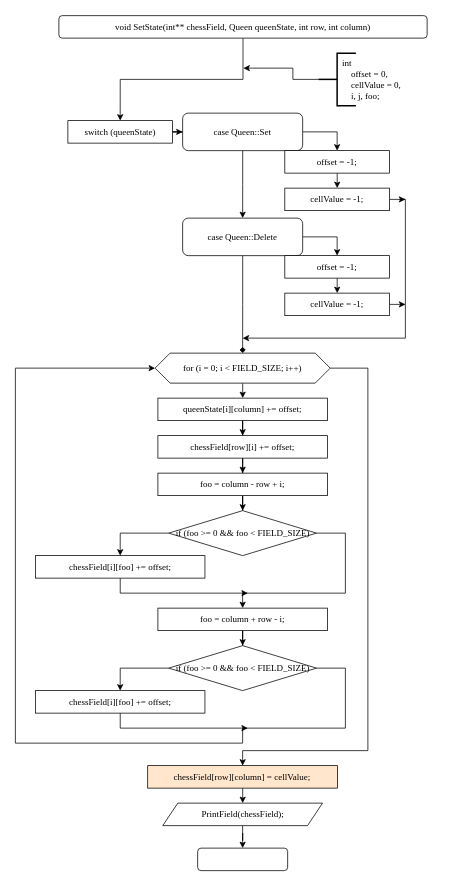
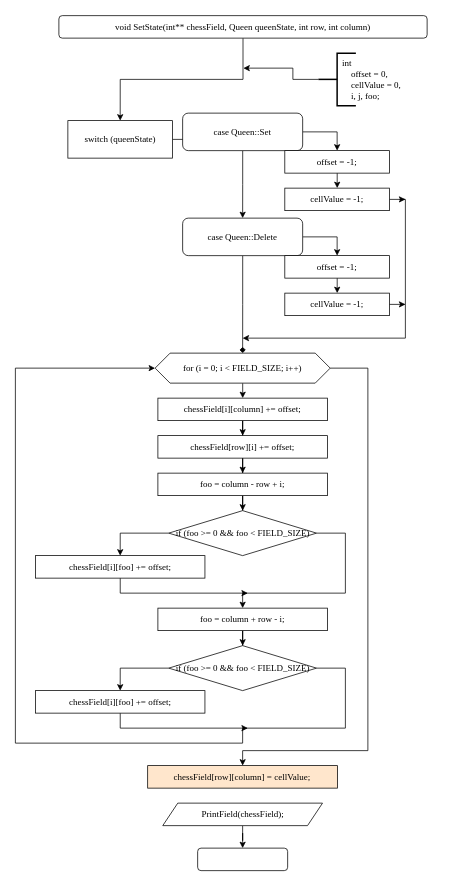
  <mxCell id="0" />
  <mxCell id="1" parent="0" />
  <mxCell id="2" style="edgeStyle=orthogonalEdgeStyle;rounded=0;orthogonalLoop=1;jettySize=auto;html=1;fontFamily=Consolas;entryX=0.5;entryY=0;entryDx=0;entryDy=0;" edge="1" parent="1" source="3" target="8"><mxGeometry relative="1" as="geometry"><mxPoint x="323.5" y="160" as="targetPoint" /></mxGeometry></mxCell>
  <mxCell id="3" value="void SetState(int** chessField, Queen queenState, int row, int column)" style="rounded=1;whiteSpace=wrap;html=1;fontFamily=Consolas;" vertex="1" parent="1"><mxGeometry x="78" y="20" width="491" height="30" as="geometry" /></mxCell>
  <mxCell id="4" style="edgeStyle=orthogonalEdgeStyle;rounded=0;orthogonalLoop=1;jettySize=auto;html=1;fontFamily=Consolas;exitX=0;exitY=0.5;exitDx=0;exitDy=0;exitPerimeter=0;" edge="1" parent="1" source="5"><mxGeometry relative="1" as="geometry"><mxPoint x="324" y="90" as="targetPoint" /><Array as="points"><mxPoint x="390" y="105" /><mxPoint x="390" y="90" /></Array></mxGeometry></mxCell>
  <mxCell id="5" value="" style="strokeWidth=2;html=1;shape=mxgraph.flowchart.annotation_2;align=left;labelPosition=right;pointerEvents=1;" vertex="1" parent="1"><mxGeometry x="424" y="70" width="50" height="70" as="geometry" /></mxCell>
  <mxCell id="6" value="int&lt;br&gt;&amp;nbsp; &amp;nbsp; offset = 0,&lt;br&gt;&amp;nbsp; &amp;nbsp; cellValue = 0,&lt;br&gt;&amp;nbsp; &amp;nbsp; i, j, foo;" style="text;html=1;strokeColor=none;fillColor=none;align=left;verticalAlign=middle;whiteSpace=wrap;rounded=0;fontFamily=Consolas;" vertex="1" parent="1"><mxGeometry x="454" y="75" width="140" height="60" as="geometry" /></mxCell>
  <mxCell id="7" style="edgeStyle=orthogonalEdgeStyle;rounded=0;orthogonalLoop=1;jettySize=auto;html=1;entryX=0;entryY=0.5;entryDx=0;entryDy=0;fontFamily=Consolas;" edge="1" parent="1" source="8" target="11"><mxGeometry relative="1" as="geometry" /></mxCell>
- <mxCell id="8" value="switch (queenState)" style="rounded=0;whiteSpace=wrap;html=1;fontFamily=Consolas;align=center;" vertex="1" parent="1"><mxGeometry x="90" y="160" width="139.5" height="30" as="geometry" /></mxCell>
+ <mxCell id="8" value="switch (queenState)" style="rounded=0;whiteSpace=wrap;html=1;fontFamily=Consolas;align=center;" vertex="1" parent="1"><mxGeometry x="90" y="160" width="139.5" height="50" as="geometry" /></mxCell>
  <mxCell id="9" style="edgeStyle=orthogonalEdgeStyle;rounded=0;orthogonalLoop=1;jettySize=auto;html=1;entryX=0.5;entryY=0;entryDx=0;entryDy=0;fontFamily=Consolas;" edge="1" parent="1" source="11" target="13"><mxGeometry relative="1" as="geometry"><Array as="points"><mxPoint x="449" y="175" /></Array></mxGeometry></mxCell>
  <mxCell id="10" style="edgeStyle=orthogonalEdgeStyle;rounded=0;orthogonalLoop=1;jettySize=auto;html=1;entryX=0.5;entryY=0;entryDx=0;entryDy=0;fontFamily=Consolas;" edge="1" parent="1" source="11" target="18"><mxGeometry relative="1" as="geometry" /></mxCell>
  <mxCell id="11" value="case Queen::Set" style="whiteSpace=wrap;html=1;fontFamily=Consolas;rounded=1;" vertex="1" parent="1"><mxGeometry x="243" y="150" width="160.06" height="50" as="geometry" /></mxCell>
  <mxCell id="12" style="edgeStyle=orthogonalEdgeStyle;rounded=0;orthogonalLoop=1;jettySize=auto;html=1;entryX=0.5;entryY=0;entryDx=0;entryDy=0;fontFamily=Consolas;" edge="1" parent="1" source="13" target="15"><mxGeometry relative="1" as="geometry" /></mxCell>
  <mxCell id="13" value="offset = -1;" style="rounded=0;whiteSpace=wrap;html=1;fontFamily=Consolas;align=center;" vertex="1" parent="1"><mxGeometry x="379.25" y="200" width="139.5" height="30" as="geometry" /></mxCell>
  <mxCell id="14" style="edgeStyle=orthogonalEdgeStyle;rounded=0;orthogonalLoop=1;jettySize=auto;html=1;fontFamily=Consolas;" edge="1" parent="1" source="15"><mxGeometry relative="1" as="geometry"><mxPoint x="540" y="265" as="targetPoint" /></mxGeometry></mxCell>
  <mxCell id="15" value="cellValue = -1;" style="rounded=0;whiteSpace=wrap;html=1;fontFamily=Consolas;align=center;" vertex="1" parent="1"><mxGeometry x="379.25" y="250" width="139.5" height="30" as="geometry" /></mxCell>
  <mxCell id="16" style="edgeStyle=orthogonalEdgeStyle;rounded=0;orthogonalLoop=1;jettySize=auto;html=1;entryX=0.5;entryY=0;entryDx=0;entryDy=0;fontFamily=Consolas;" edge="1" parent="1" source="18" target="20"><mxGeometry relative="1" as="geometry"><Array as="points"><mxPoint x="449" y="315" /></Array></mxGeometry></mxCell>
  <mxCell id="17" style="edgeStyle=orthogonalEdgeStyle;rounded=0;orthogonalLoop=1;jettySize=auto;html=1;fontFamily=Consolas;entryX=0.5;entryY=0;entryDx=0;entryDy=0;endArrow=diamond;" edge="1" parent="1" source="18" target="26"><mxGeometry relative="1" as="geometry"><mxPoint x="323" y="470" as="targetPoint" /></mxGeometry></mxCell>
  <mxCell id="18" value="case Queen::Delete" style="whiteSpace=wrap;html=1;fontFamily=Consolas;rounded=1;" vertex="1" parent="1"><mxGeometry x="243" y="290" width="160.06" height="50" as="geometry" /></mxCell>
  <mxCell id="19" style="edgeStyle=orthogonalEdgeStyle;rounded=0;orthogonalLoop=1;jettySize=auto;html=1;entryX=0.5;entryY=0;entryDx=0;entryDy=0;fontFamily=Consolas;" edge="1" parent="1" source="20" target="22"><mxGeometry relative="1" as="geometry" /></mxCell>
  <mxCell id="20" value="offset = -1;" style="rounded=0;whiteSpace=wrap;html=1;fontFamily=Consolas;align=center;" vertex="1" parent="1"><mxGeometry x="379.25" y="340" width="139.5" height="30" as="geometry" /></mxCell>
  <mxCell id="21" style="edgeStyle=orthogonalEdgeStyle;rounded=0;orthogonalLoop=1;jettySize=auto;html=1;fontFamily=Consolas;" edge="1" parent="1" source="22"><mxGeometry relative="1" as="geometry"><mxPoint x="540" y="405" as="targetPoint" /></mxGeometry></mxCell>
  <mxCell id="22" value="cellValue = -1;" style="rounded=0;whiteSpace=wrap;html=1;fontFamily=Consolas;align=center;" vertex="1" parent="1"><mxGeometry x="379.25" y="390" width="139.5" height="30" as="geometry" /></mxCell>
  <mxCell id="23" value="" style="endArrow=classic;html=1;fontFamily=Consolas;edgeStyle=orthogonalEdgeStyle;arcSize=0;" edge="1" parent="1"><mxGeometry width="50" height="50" relative="1" as="geometry"><mxPoint x="532" y="265" as="sourcePoint" /><mxPoint x="323" y="450" as="targetPoint" /><Array as="points"><mxPoint x="540" y="265" /><mxPoint x="540" y="450" /></Array></mxGeometry></mxCell>
  <mxCell id="24" style="edgeStyle=orthogonalEdgeStyle;rounded=0;orthogonalLoop=1;jettySize=auto;html=1;entryX=0.5;entryY=0;entryDx=0;entryDy=0;fontFamily=Consolas;" edge="1" parent="1" source="26" target="28"><mxGeometry relative="1" as="geometry" /></mxCell>
  <mxCell id="25" style="edgeStyle=orthogonalEdgeStyle;rounded=0;orthogonalLoop=1;jettySize=auto;html=1;fontFamily=Consolas;entryX=0.5;entryY=0;entryDx=0;entryDy=0;" edge="1" parent="1" source="26" target="46"><mxGeometry relative="1" as="geometry"><mxPoint x="323" y="1020" as="targetPoint" /><Array as="points"><mxPoint x="490" y="490" /><mxPoint x="490" y="1000" /><mxPoint x="323" y="1000" /></Array></mxGeometry></mxCell>
  <mxCell id="26" value="for (i = 0; i &amp;lt; FIELD_SIZE; i++)" style="shape=hexagon;perimeter=hexagonPerimeter2;whiteSpace=wrap;html=1;fixedSize=1;fontFamily=Consolas;" vertex="1" parent="1"><mxGeometry x="206.28" y="470" width="233.5" height="40" as="geometry" /></mxCell>
  <mxCell id="27" style="edgeStyle=orthogonalEdgeStyle;rounded=0;orthogonalLoop=1;jettySize=auto;html=1;entryX=0.5;entryY=0;entryDx=0;entryDy=0;fontFamily=Consolas;" edge="1" parent="1" source="28" target="30"><mxGeometry relative="1" as="geometry" /></mxCell>
- <mxCell id="28" value="queenState[i][column] += offset;" style="rounded=0;whiteSpace=wrap;html=1;fontFamily=Consolas;align=center;" vertex="1" parent="1"><mxGeometry x="210.03" y="530" width="226" height="30" as="geometry" /></mxCell>
+ <mxCell id="28" value="chessField[i][column] += offset;" style="rounded=0;whiteSpace=wrap;html=1;fontFamily=Consolas;align=center;" vertex="1" parent="1"><mxGeometry x="210.03" y="530" width="226" height="30" as="geometry" /></mxCell>
  <mxCell id="29" style="edgeStyle=orthogonalEdgeStyle;rounded=0;orthogonalLoop=1;jettySize=auto;html=1;entryX=0.5;entryY=0;entryDx=0;entryDy=0;fontFamily=Consolas;" edge="1" parent="1" source="30" target="32"><mxGeometry relative="1" as="geometry" /></mxCell>
  <mxCell id="30" value="chessField[row][i] += offset;" style="rounded=0;whiteSpace=wrap;html=1;fontFamily=Consolas;align=center;" vertex="1" parent="1"><mxGeometry x="210.03" y="580" width="226" height="30" as="geometry" /></mxCell>
  <mxCell id="31" style="edgeStyle=orthogonalEdgeStyle;rounded=0;orthogonalLoop=1;jettySize=auto;html=1;entryX=0.5;entryY=0;entryDx=0;entryDy=0;fontFamily=Consolas;" edge="1" parent="1" source="32" target="35"><mxGeometry relative="1" as="geometry" /></mxCell>
  <mxCell id="32" value="foo = column - row + i;" style="rounded=0;whiteSpace=wrap;html=1;fontFamily=Consolas;align=center;" vertex="1" parent="1"><mxGeometry x="210.03" y="630" width="226" height="30" as="geometry" /></mxCell>
  <mxCell id="33" style="edgeStyle=orthogonalEdgeStyle;rounded=0;orthogonalLoop=1;jettySize=auto;html=1;entryX=0.5;entryY=0;entryDx=0;entryDy=0;fontFamily=Consolas;" edge="1" parent="1" source="35" target="37"><mxGeometry relative="1" as="geometry"><Array as="points"><mxPoint x="160" y="710" /></Array></mxGeometry></mxCell>
  <mxCell id="34" style="edgeStyle=orthogonalEdgeStyle;rounded=0;orthogonalLoop=1;jettySize=auto;html=1;fontFamily=Consolas;entryX=0.5;entryY=0;entryDx=0;entryDy=0;" edge="1" parent="1" source="35" target="39"><mxGeometry relative="1" as="geometry"><mxPoint x="323.03" y="790" as="targetPoint" /><Array as="points"><mxPoint x="460" y="710" /><mxPoint x="460" y="790" /><mxPoint x="323" y="790" /></Array></mxGeometry></mxCell>
  <mxCell id="35" value="if (foo &amp;gt;= 0 &amp;amp;&amp;amp; foo &amp;lt; FIELD_SIZE)" style="rhombus;whiteSpace=wrap;html=1;fontFamily=Consolas;" vertex="1" parent="1"><mxGeometry x="224.53" y="680" width="197" height="60" as="geometry" /></mxCell>
  <mxCell id="36" style="edgeStyle=orthogonalEdgeStyle;rounded=0;orthogonalLoop=1;jettySize=auto;html=1;fontFamily=Consolas;" edge="1" parent="1" source="37"><mxGeometry relative="1" as="geometry"><mxPoint x="330" y="790" as="targetPoint" /><Array as="points"><mxPoint x="160" y="790" /></Array></mxGeometry></mxCell>
  <mxCell id="37" value="chessField[i][foo] += offset;" style="rounded=0;whiteSpace=wrap;html=1;fontFamily=Consolas;align=center;" vertex="1" parent="1"><mxGeometry x="46.75" y="740" width="226" height="30" as="geometry" /></mxCell>
  <mxCell id="38" style="edgeStyle=orthogonalEdgeStyle;rounded=0;orthogonalLoop=1;jettySize=auto;html=1;entryX=0.5;entryY=0;entryDx=0;entryDy=0;fontFamily=Consolas;" edge="1" parent="1" source="39" target="42"><mxGeometry relative="1" as="geometry" /></mxCell>
  <mxCell id="39" value="foo = column + row - i;" style="rounded=0;whiteSpace=wrap;html=1;fontFamily=Consolas;align=center;" vertex="1" parent="1"><mxGeometry x="210.03" y="810" width="226" height="30" as="geometry" /></mxCell>
  <mxCell id="40" style="edgeStyle=orthogonalEdgeStyle;rounded=0;orthogonalLoop=1;jettySize=auto;html=1;entryX=0.5;entryY=0;entryDx=0;entryDy=0;fontFamily=Consolas;" edge="1" parent="1" source="42" target="44"><mxGeometry relative="1" as="geometry"><Array as="points"><mxPoint x="160" y="890" /></Array></mxGeometry></mxCell>
  <mxCell id="41" style="edgeStyle=orthogonalEdgeStyle;rounded=0;orthogonalLoop=1;jettySize=auto;html=1;fontFamily=Consolas;entryX=0;entryY=0.5;entryDx=0;entryDy=0;" edge="1" parent="1" source="42" target="26"><mxGeometry relative="1" as="geometry"><mxPoint x="10" y="490" as="targetPoint" /><Array as="points"><mxPoint x="460" y="890" /><mxPoint x="460" y="970" /><mxPoint x="323" y="970" /><mxPoint x="323" y="990" /><mxPoint x="20" y="990" /><mxPoint x="20" y="490" /></Array></mxGeometry></mxCell>
  <mxCell id="42" value="if (foo &amp;gt;= 0 &amp;amp;&amp;amp; foo &amp;lt; FIELD_SIZE)" style="rhombus;whiteSpace=wrap;html=1;fontFamily=Consolas;" vertex="1" parent="1"><mxGeometry x="224.53" y="860" width="197" height="60" as="geometry" /></mxCell>
  <mxCell id="43" style="edgeStyle=orthogonalEdgeStyle;rounded=0;orthogonalLoop=1;jettySize=auto;html=1;fontFamily=Consolas;" edge="1" parent="1" source="44"><mxGeometry relative="1" as="geometry"><mxPoint x="330" y="970" as="targetPoint" /><Array as="points"><mxPoint x="160" y="970" /></Array></mxGeometry></mxCell>
  <mxCell id="44" value="chessField[i][foo] += offset;" style="rounded=0;whiteSpace=wrap;html=1;fontFamily=Consolas;align=center;" vertex="1" parent="1"><mxGeometry x="46.75" y="920" width="226" height="30" as="geometry" /></mxCell>
- <mxCell id="45" style="edgeStyle=orthogonalEdgeStyle;rounded=0;orthogonalLoop=1;jettySize=auto;html=1;entryX=0.5;entryY=0;entryDx=0;entryDy=0;fontFamily=Consolas;" edge="1" parent="1" source="46" target="48"><mxGeometry relative="1" as="geometry" /></mxCell>
  <mxCell id="46" value="chessField[row][column] = cellValue;" style="rounded=0;whiteSpace=wrap;html=1;fontFamily=Consolas;align=center;fillColor=#ffe6cc;" vertex="1" parent="1"><mxGeometry x="196.41" y="1020" width="253.25" height="30" as="geometry" /></mxCell>
  <mxCell id="47" style="edgeStyle=orthogonalEdgeStyle;rounded=0;orthogonalLoop=1;jettySize=auto;html=1;fontFamily=Consolas;" edge="1" parent="1" source="48" target="49"><mxGeometry relative="1" as="geometry"><mxPoint x="323.03" y="1130" as="targetPoint" /></mxGeometry></mxCell>
  <mxCell id="48" value="PrintField(chessField);" style="shape=parallelogram;perimeter=parallelogramPerimeter;whiteSpace=wrap;html=1;fixedSize=1;fontFamily=Consolas;align=center;" vertex="1" parent="1"><mxGeometry x="216.52" y="1070" width="213.02" height="30" as="geometry" /></mxCell>
  <mxCell id="49" value="" style="rounded=1;whiteSpace=wrap;html=1;fontFamily=Consolas;" vertex="1" parent="1"><mxGeometry x="263.03" y="1130" width="120" height="30" as="geometry" /></mxCell>
